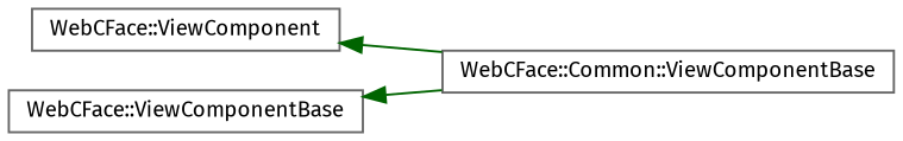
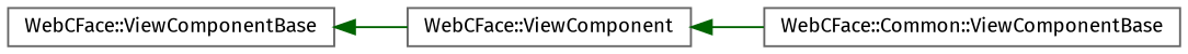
  digraph {
    fontname="Fira Sans"
    rankdir=LR
    node [color=grey40 fillcolor=white fontname="Fira Sans" fontsize=10 shape=box style=filled]
    edge [color=darkgreen dir=back fontname="Fira Sans" fontsize=10 labelfontname=Helvetica labelfontsize=10 style=solid]
    n1 [height=0.2 label="WebCFace::Common::ViewComponentBase" width=0.4]
    n2 [height=0.2 label="WebCFace::ViewComponent" width=0.4]
    n3 [height=0.2 label="WebCFace::ViewComponentBase" width=0.4]
    n2 -> n1
-   n3 -> n1
+   n3 -> n2
  }
